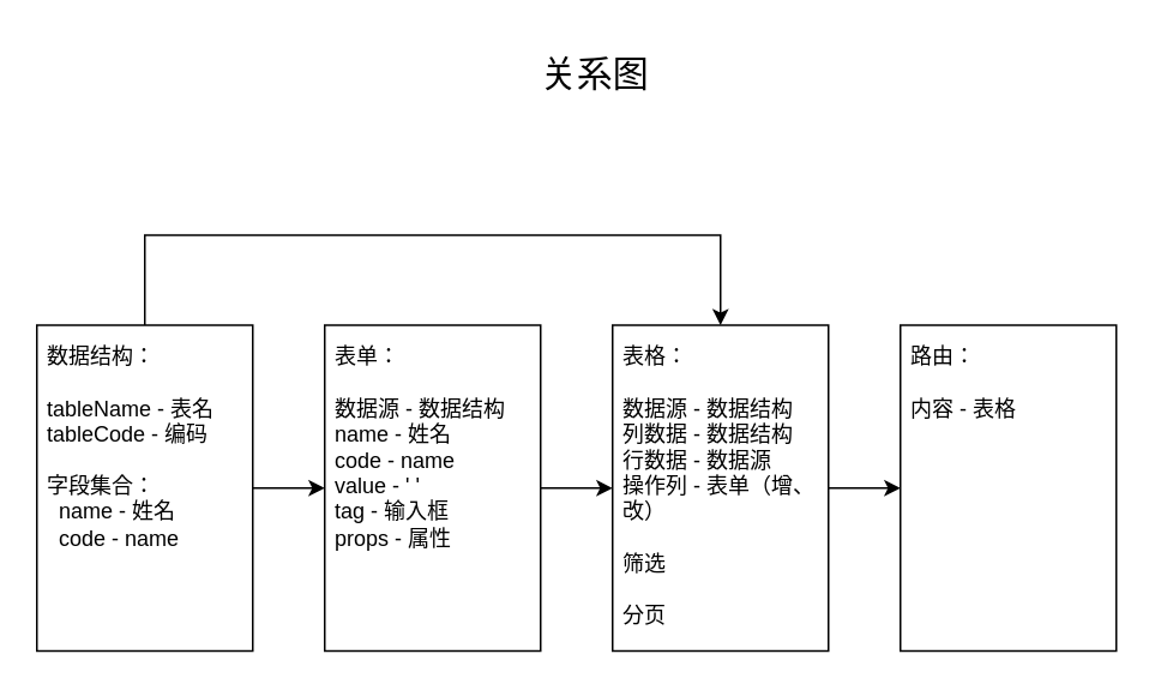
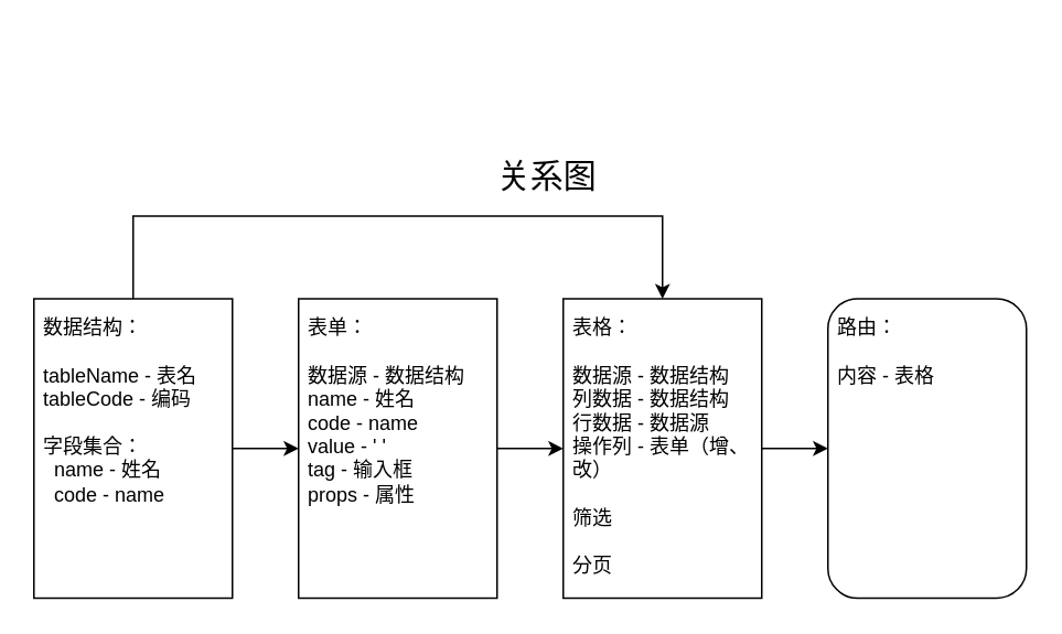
  <mxCell id="0" />
  <mxCell id="1" parent="0" />
  <mxCell id="2" value="" style="edgeStyle=orthogonalEdgeStyle;rounded=0;orthogonalLoop=1;jettySize=auto;html=1;fontFamily=Helvetica;fontSize=12;fontColor=default;" parent="1" source="4" target="6" edge="1"><mxGeometry relative="1" as="geometry" /></mxCell>
  <mxCell id="3" style="edgeStyle=orthogonalEdgeStyle;rounded=0;orthogonalLoop=1;jettySize=auto;html=1;entryX=0.5;entryY=0;entryDx=0;entryDy=0;fontFamily=Helvetica;fontSize=12;fontColor=default;" parent="1" source="4" target="8" edge="1"><mxGeometry relative="1" as="geometry"><Array as="points"><mxPoint x="80" y="130" /><mxPoint x="400" y="130" /></Array></mxGeometry></mxCell>
  <mxCell id="4" value="数据结构：&lt;div&gt;&lt;br&gt;&lt;/div&gt;&lt;div&gt;tableName - 表名&lt;/div&gt;&lt;div&gt;tableCode - 编码&lt;/div&gt;&lt;div&gt;&lt;br&gt;&lt;/div&gt;&lt;div&gt;字段集合：&lt;/div&gt;&lt;div&gt;&amp;nbsp; name - 姓名&lt;/div&gt;&lt;div&gt;&amp;nbsp; code - name&lt;/div&gt;" style="rounded=0;whiteSpace=wrap;html=1;strokeColor=default;align=left;verticalAlign=top;fontFamily=Helvetica;fontSize=12;fontColor=default;fillColor=default;spacing=6;" parent="1" vertex="1"><mxGeometry x="20" y="180" width="120" height="181" as="geometry" /></mxCell>
  <mxCell id="5" value="" style="edgeStyle=orthogonalEdgeStyle;rounded=0;orthogonalLoop=1;jettySize=auto;html=1;fontFamily=Helvetica;fontSize=12;fontColor=default;" parent="1" source="6" target="8" edge="1"><mxGeometry relative="1" as="geometry" /></mxCell>
  <mxCell id="6" value="表单：&lt;div&gt;&lt;br&gt;&lt;/div&gt;&lt;div&gt;数据源 - 数据结构&lt;/div&gt;&lt;div&gt;name - 姓名&lt;/div&gt;&lt;div&gt;code - name&lt;br&gt;value - ' '&lt;br&gt;tag - 输入框&lt;br&gt;&lt;/div&gt;&lt;div&gt;props - 属性&lt;/div&gt;" style="rounded=0;whiteSpace=wrap;html=1;strokeColor=default;align=left;verticalAlign=top;fontFamily=Helvetica;fontSize=12;fontColor=default;fillColor=default;spacing=6;" parent="1" vertex="1"><mxGeometry x="180" y="180" width="120" height="181" as="geometry" /></mxCell>
  <mxCell id="7" value="" style="edgeStyle=orthogonalEdgeStyle;rounded=0;orthogonalLoop=1;jettySize=auto;html=1;fontFamily=Helvetica;fontSize=12;fontColor=default;" parent="1" source="8" target="9" edge="1"><mxGeometry relative="1" as="geometry" /></mxCell>
  <mxCell id="8" value="表格：&lt;div&gt;&lt;br&gt;&lt;/div&gt;&lt;div&gt;数据源 - 数据结构&lt;/div&gt;&lt;div&gt;列数据 - 数据结构&lt;/div&gt;&lt;div&gt;行数据 - 数据源&lt;/div&gt;&lt;div&gt;操作列 - 表单（增、改）&lt;/div&gt;&lt;div&gt;&lt;br&gt;&lt;/div&gt;&lt;div&gt;&lt;div&gt;筛选&lt;/div&gt;&lt;div&gt;&lt;br&gt;&lt;/div&gt;&lt;div&gt;分页&lt;/div&gt;&lt;/div&gt;" style="rounded=0;whiteSpace=wrap;html=1;strokeColor=default;align=left;verticalAlign=top;fontFamily=Helvetica;fontSize=12;fontColor=default;fillColor=default;spacing=6;" parent="1" vertex="1"><mxGeometry x="340" y="180" width="120" height="181" as="geometry" /></mxCell>
- <mxCell id="9" value="路由：&lt;div&gt;&lt;br&gt;&lt;/div&gt;&lt;div&gt;内容 - 表格&lt;/div&gt;" style="rounded=0;whiteSpace=wrap;html=1;strokeColor=default;align=left;verticalAlign=top;fontFamily=Helvetica;fontSize=12;fontColor=default;fillColor=default;spacing=6;" parent="1" vertex="1"><mxGeometry x="500" y="180" width="120" height="181" as="geometry" /></mxCell>
- <mxCell id="10" value="关系图" style="text;html=1;align=center;verticalAlign=middle;resizable=0;points=[];autosize=1;strokeColor=none;fillColor=none;fontFamily=Helvetica;fontSize=20;fontColor=default;" parent="1" vertex="1"><mxGeometry x="290" y="20" width="80" height="40" as="geometry" /></mxCell>
+ <mxCell id="9" value="路由：&lt;div&gt;&lt;br&gt;&lt;/div&gt;&lt;div&gt;内容 - 表格&lt;/div&gt;" style="whiteSpace=wrap;html=1;strokeColor=default;align=left;verticalAlign=top;fontFamily=Helvetica;fontSize=12;fontColor=default;fillColor=default;spacing=6;rounded=1;" parent="1" vertex="1"><mxGeometry x="500" y="180" width="120" height="181" as="geometry" /></mxCell>
+ <mxCell id="10" value="关系图" style="text;html=1;align=center;verticalAlign=middle;resizable=0;points=[];autosize=1;strokeColor=none;fillColor=none;fontFamily=Helvetica;fontSize=20;fontColor=default;" parent="1" vertex="1"><mxGeometry x="290" y="85" width="80" height="40" as="geometry" /></mxCell>
